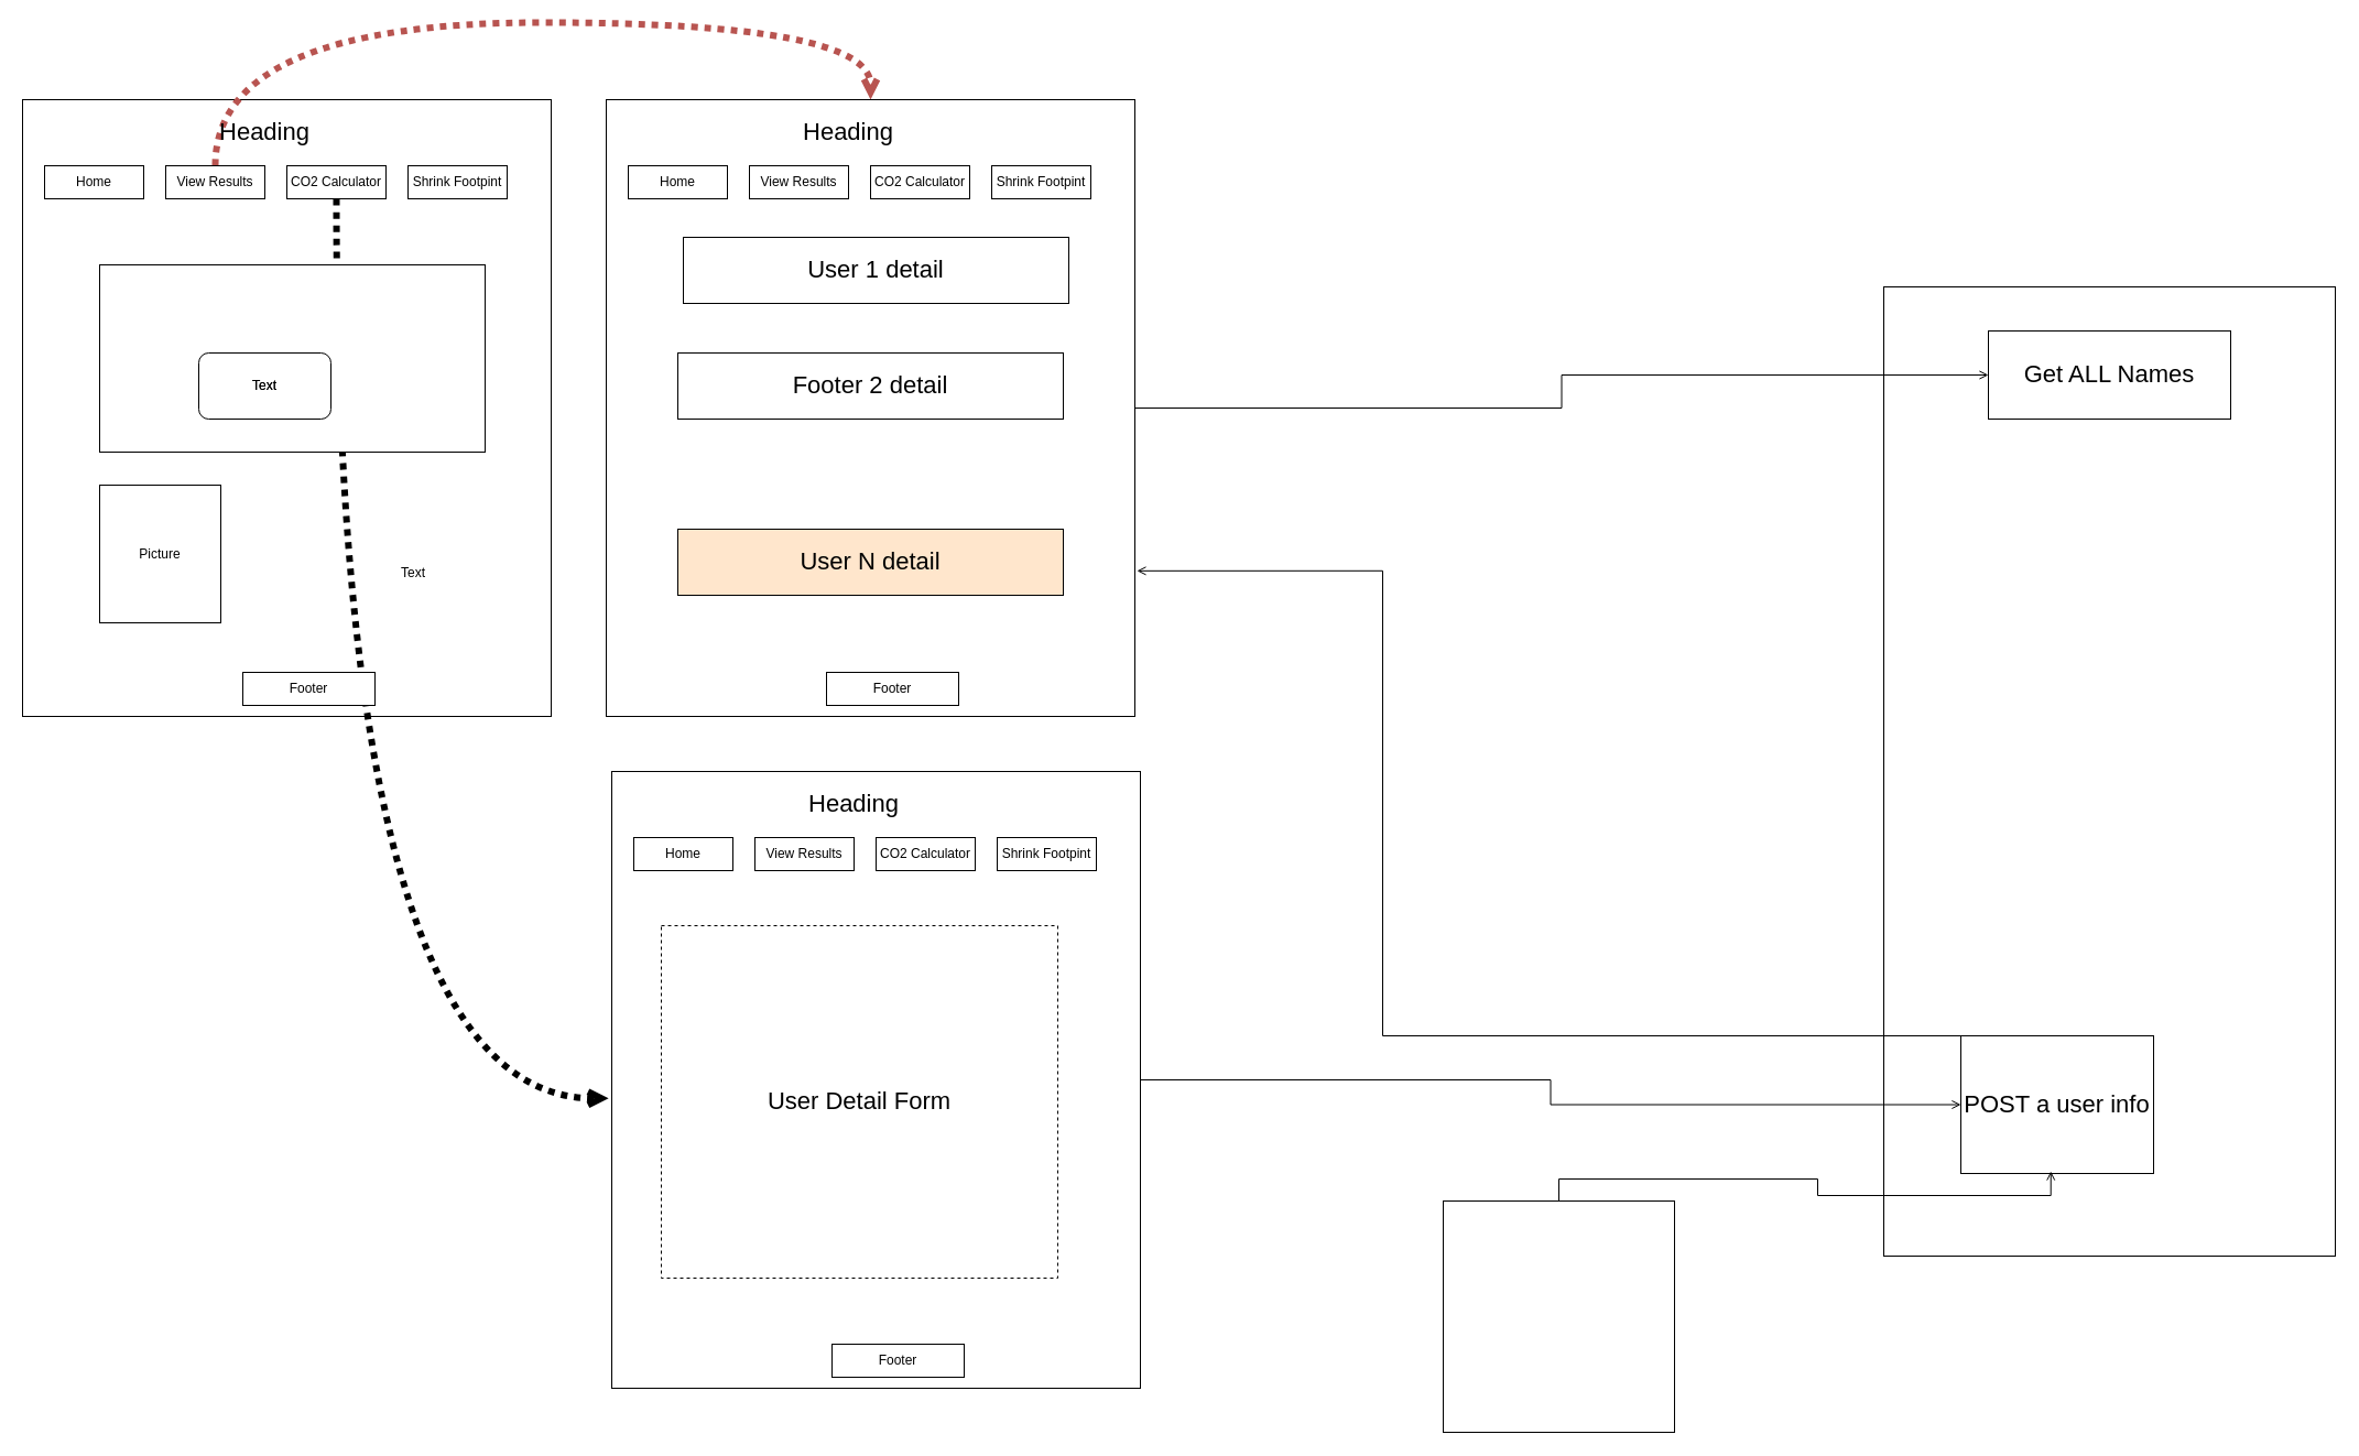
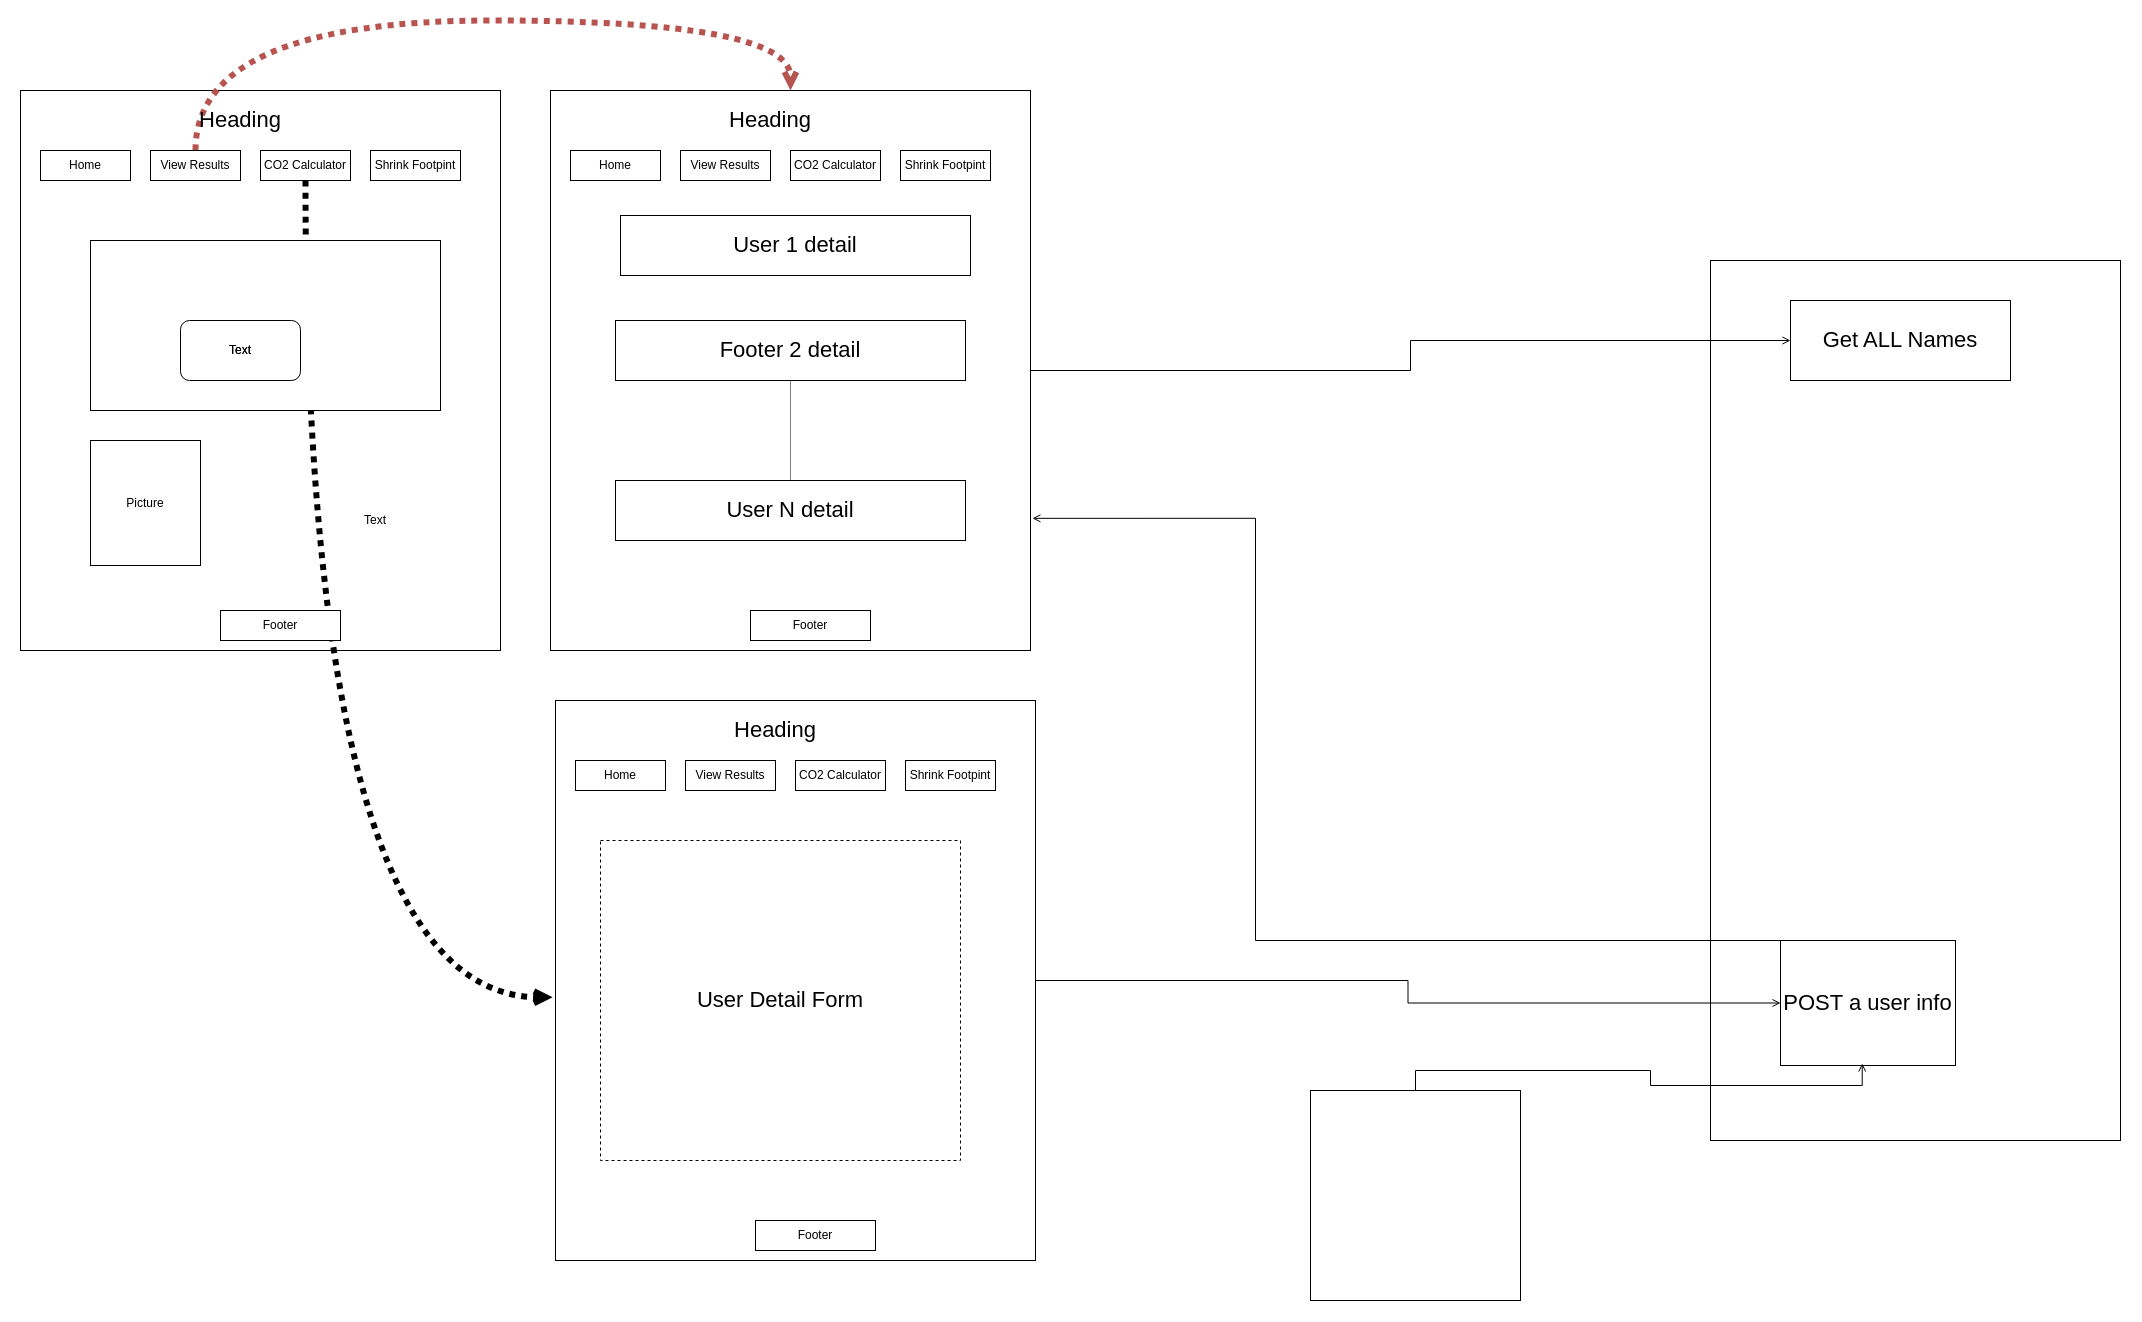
  <mxCell id="0" />
  <mxCell id="1" parent="0" />
  <mxCell id="2" value="" style="rounded=0;whiteSpace=wrap;html=1;fontSize=22;" vertex="1" parent="1"><mxGeometry x="1710" y="260" width="410" height="880" as="geometry" /></mxCell>
  <mxCell id="3" value="" style="rounded=0;whiteSpace=wrap;html=1;" vertex="1" parent="1"><mxGeometry x="20" y="90" width="480" height="560" as="geometry" /></mxCell>
  <mxCell id="4" value="Home" style="rounded=0;whiteSpace=wrap;html=1;" vertex="1" parent="1"><mxGeometry x="40" y="150" width="90" height="30" as="geometry" /></mxCell>
  <mxCell id="5" style="edgeStyle=orthogonalEdgeStyle;curved=1;rounded=0;orthogonalLoop=1;jettySize=auto;html=1;exitX=0.5;exitY=0;exitDx=0;exitDy=0;entryX=0.5;entryY=0;entryDx=0;entryDy=0;dashed=1;dashPattern=1 1;endArrow=open;endFill=0;fontSize=22;fillColor=#f8cecc;strokeColor=#b85450;strokeWidth=6;" edge="1" parent="1" source="6" target="19"><mxGeometry relative="1" as="geometry"><Array as="points"><mxPoint x="195" y="20" /><mxPoint x="790" y="20" /></Array></mxGeometry></mxCell>
  <mxCell id="6" value="View Results" style="rounded=0;whiteSpace=wrap;html=1;" vertex="1" parent="1"><mxGeometry x="150" y="150" width="90" height="30" as="geometry" /></mxCell>
  <mxCell id="7" style="edgeStyle=orthogonalEdgeStyle;curved=1;rounded=0;orthogonalLoop=1;jettySize=auto;html=1;exitX=0.5;exitY=1;exitDx=0;exitDy=0;entryX=-0.006;entryY=0.53;entryDx=0;entryDy=0;entryPerimeter=0;dashed=1;dashPattern=1 1;endArrow=open;endFill=0;strokeWidth=6;fontSize=22;" edge="1" parent="1" source="8" target="31"><mxGeometry relative="1" as="geometry"><Array as="points"><mxPoint x="305" y="997" /></Array></mxGeometry></mxCell>
  <mxCell id="8" value="CO2 Calculator" style="rounded=0;whiteSpace=wrap;html=1;" vertex="1" parent="1"><mxGeometry x="260" y="150" width="90" height="30" as="geometry" /></mxCell>
  <mxCell id="9" value="Shrink Footpint" style="rounded=0;whiteSpace=wrap;html=1;" vertex="1" parent="1"><mxGeometry x="370" y="150" width="90" height="30" as="geometry" /></mxCell>
  <mxCell id="10" value="Heading" style="text;html=1;strokeColor=none;fillColor=none;align=center;verticalAlign=middle;whiteSpace=wrap;rounded=0;fontSize=22;" vertex="1" parent="1"><mxGeometry x="100" y="110" width="280" height="20" as="geometry" /></mxCell>
  <mxCell id="11" value="Video" style="rounded=0;whiteSpace=wrap;html=1;" vertex="1" parent="1"><mxGeometry x="90" y="240" width="350" height="170" as="geometry" /></mxCell>
  <mxCell id="12" value="" style="rounded=1;whiteSpace=wrap;html=1;" vertex="1" parent="1"><mxGeometry x="180" y="320" width="120" height="60" as="geometry" /></mxCell>
  <mxCell id="13" value="Picture" style="rounded=0;whiteSpace=wrap;html=1;" vertex="1" parent="1"><mxGeometry x="90" y="440" width="110" height="125" as="geometry" /></mxCell>
  <mxCell id="14" value="Text" style="text;html=1;strokeColor=none;fillColor=none;align=center;verticalAlign=middle;whiteSpace=wrap;rounded=0;" vertex="1" parent="1"><mxGeometry x="220" y="340" width="40" height="20" as="geometry" /></mxCell>
  <mxCell id="15" value="Text" style="text;html=1;strokeColor=none;fillColor=none;align=center;verticalAlign=middle;whiteSpace=wrap;rounded=0;" vertex="1" parent="1"><mxGeometry x="310" y="440" width="130" height="160" as="geometry" /></mxCell>
  <mxCell id="16" value="Footer" style="rounded=0;whiteSpace=wrap;html=1;" vertex="1" parent="1"><mxGeometry x="220" y="610" width="120" height="30" as="geometry" /></mxCell>
  <mxCell id="17" value="Text" style="text;html=1;strokeColor=none;fillColor=none;align=center;verticalAlign=middle;whiteSpace=wrap;rounded=0;" vertex="1" parent="1"><mxGeometry x="220" y="340" width="40" height="20" as="geometry" /></mxCell>
  <mxCell id="18" style="edgeStyle=orthogonalEdgeStyle;rounded=0;orthogonalLoop=1;jettySize=auto;html=1;exitX=1;exitY=0.5;exitDx=0;exitDy=0;endArrow=open;endFill=0;strokeWidth=1;fontSize=22;" edge="1" parent="1" source="19" target="39"><mxGeometry relative="1" as="geometry" /></mxCell>
  <mxCell id="19" value="" style="rounded=0;whiteSpace=wrap;html=1;" vertex="1" parent="1"><mxGeometry x="550" y="90" width="480" height="560" as="geometry" /></mxCell>
  <mxCell id="20" value="Home" style="rounded=0;whiteSpace=wrap;html=1;" vertex="1" parent="1"><mxGeometry x="570" y="150" width="90" height="30" as="geometry" /></mxCell>
  <mxCell id="21" value="View Results" style="rounded=0;whiteSpace=wrap;html=1;" vertex="1" parent="1"><mxGeometry x="680" y="150" width="90" height="30" as="geometry" /></mxCell>
  <mxCell id="22" value="CO2 Calculator" style="rounded=0;whiteSpace=wrap;html=1;" vertex="1" parent="1"><mxGeometry x="790" y="150" width="90" height="30" as="geometry" /></mxCell>
  <mxCell id="23" value="Shrink Footpint" style="rounded=0;whiteSpace=wrap;html=1;" vertex="1" parent="1"><mxGeometry x="900" y="150" width="90" height="30" as="geometry" /></mxCell>
  <mxCell id="24" value="Heading" style="text;html=1;strokeColor=none;fillColor=none;align=center;verticalAlign=middle;whiteSpace=wrap;rounded=0;fontSize=22;" vertex="1" parent="1"><mxGeometry x="630" y="110" width="280" height="20" as="geometry" /></mxCell>
  <mxCell id="25" value="Footer" style="rounded=0;whiteSpace=wrap;html=1;" vertex="1" parent="1"><mxGeometry x="750" y="610" width="120" height="30" as="geometry" /></mxCell>
  <mxCell id="26" value="User 1 detail" style="rounded=0;whiteSpace=wrap;html=1;fontSize=22;" vertex="1" parent="1"><mxGeometry x="620" y="215" width="350" height="60" as="geometry" /></mxCell>
+ <mxCell id="27" style="edgeStyle=orthogonalEdgeStyle;rounded=0;orthogonalLoop=1;jettySize=auto;html=1;exitX=0.5;exitY=1;exitDx=0;exitDy=0;fontSize=22;endArrow=none;endFill=0;dashed=1;dashPattern=1 1;" edge="1" parent="1" source="28" target="29"><mxGeometry relative="1" as="geometry" /></mxCell>
  <mxCell id="28" value="Footer 2 detail" style="rounded=0;whiteSpace=wrap;html=1;fontSize=22;" vertex="1" parent="1"><mxGeometry x="615" y="320" width="350" height="60" as="geometry" /></mxCell>
- <mxCell id="29" value="User N&amp;nbsp;detail" style="rounded=0;whiteSpace=wrap;html=1;fontSize=22;fillColor=#ffe6cc;" vertex="1" parent="1"><mxGeometry x="615" y="480" width="350" height="60" as="geometry" /></mxCell>
+ <mxCell id="29" value="User N&amp;nbsp;detail" style="rounded=0;whiteSpace=wrap;html=1;fontSize=22;" vertex="1" parent="1"><mxGeometry x="615" y="480" width="350" height="60" as="geometry" /></mxCell>
  <mxCell id="30" style="edgeStyle=orthogonalEdgeStyle;rounded=0;orthogonalLoop=1;jettySize=auto;html=1;exitX=1;exitY=0.5;exitDx=0;exitDy=0;endArrow=open;endFill=0;strokeWidth=1;fontSize=22;" edge="1" parent="1" source="31" target="41"><mxGeometry relative="1" as="geometry" /></mxCell>
  <mxCell id="31" value="" style="rounded=0;whiteSpace=wrap;html=1;" vertex="1" parent="1"><mxGeometry x="555" y="700" width="480" height="560" as="geometry" /></mxCell>
  <mxCell id="32" value="Home" style="rounded=0;whiteSpace=wrap;html=1;" vertex="1" parent="1"><mxGeometry x="575" y="760" width="90" height="30" as="geometry" /></mxCell>
  <mxCell id="33" value="View Results" style="rounded=0;whiteSpace=wrap;html=1;" vertex="1" parent="1"><mxGeometry x="685" y="760" width="90" height="30" as="geometry" /></mxCell>
  <mxCell id="34" value="CO2 Calculator" style="rounded=0;whiteSpace=wrap;html=1;" vertex="1" parent="1"><mxGeometry x="795" y="760" width="90" height="30" as="geometry" /></mxCell>
  <mxCell id="35" value="Shrink Footpint" style="rounded=0;whiteSpace=wrap;html=1;" vertex="1" parent="1"><mxGeometry x="905" y="760" width="90" height="30" as="geometry" /></mxCell>
  <mxCell id="36" value="Heading" style="text;html=1;strokeColor=none;fillColor=none;align=center;verticalAlign=middle;whiteSpace=wrap;rounded=0;fontSize=22;" vertex="1" parent="1"><mxGeometry x="635" y="720" width="280" height="20" as="geometry" /></mxCell>
  <mxCell id="37" value="Footer" style="rounded=0;whiteSpace=wrap;html=1;" vertex="1" parent="1"><mxGeometry x="755" y="1220" width="120" height="30" as="geometry" /></mxCell>
  <mxCell id="38" value="User Detail Form" style="rounded=0;whiteSpace=wrap;html=1;fontSize=22;dashed=1;" vertex="1" parent="1"><mxGeometry x="600" y="840" width="360" height="320" as="geometry" /></mxCell>
- <mxCell id="39" value="Get ALL Names" style="rounded=0;whiteSpace=wrap;html=1;fontSize=22;" vertex="1" parent="1"><mxGeometry x="1805" y="300" width="220" height="80" as="geometry" /></mxCell>
+ <mxCell id="39" value="Get ALL Names" style="rounded=0;whiteSpace=wrap;html=1;fontSize=22;" vertex="1" parent="1"><mxGeometry x="1790" y="300" width="220" height="80" as="geometry" /></mxCell>
  <mxCell id="40" style="edgeStyle=orthogonalEdgeStyle;rounded=0;orthogonalLoop=1;jettySize=auto;html=1;exitX=0.25;exitY=0;exitDx=0;exitDy=0;entryX=1.004;entryY=0.764;entryDx=0;entryDy=0;endArrow=open;endFill=0;strokeWidth=1;fontSize=22;entryPerimeter=0;" edge="1" parent="1" source="41" target="19"><mxGeometry relative="1" as="geometry"><Array as="points"><mxPoint x="1255" y="518" /></Array></mxGeometry></mxCell>
  <mxCell id="41" value="POST a user info" style="rounded=0;whiteSpace=wrap;html=1;fontSize=22;" vertex="1" parent="1"><mxGeometry x="1780" y="940" width="175" height="125" as="geometry" /></mxCell>
  <mxCell id="42" style="edgeStyle=orthogonalEdgeStyle;rounded=0;orthogonalLoop=1;jettySize=auto;html=1;exitX=0.5;exitY=0;exitDx=0;exitDy=0;entryX=0.467;entryY=0.984;entryDx=0;entryDy=0;entryPerimeter=0;endArrow=open;endFill=0;strokeWidth=1;fontSize=22;" edge="1" parent="1" source="43" target="41"><mxGeometry relative="1" as="geometry" /></mxCell>
  <mxCell id="43" value="" style="rounded=0;whiteSpace=wrap;html=1;fontSize=22;" vertex="1" parent="1"><mxGeometry x="1310" y="1090" width="210" height="210" as="geometry" /></mxCell>
